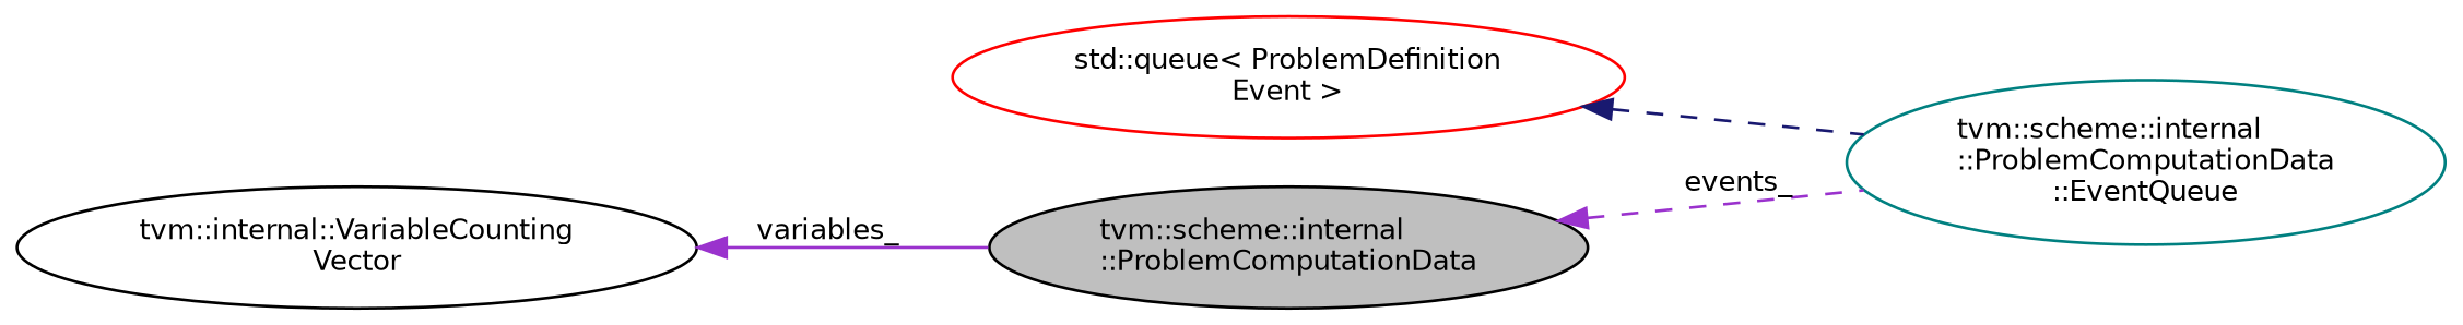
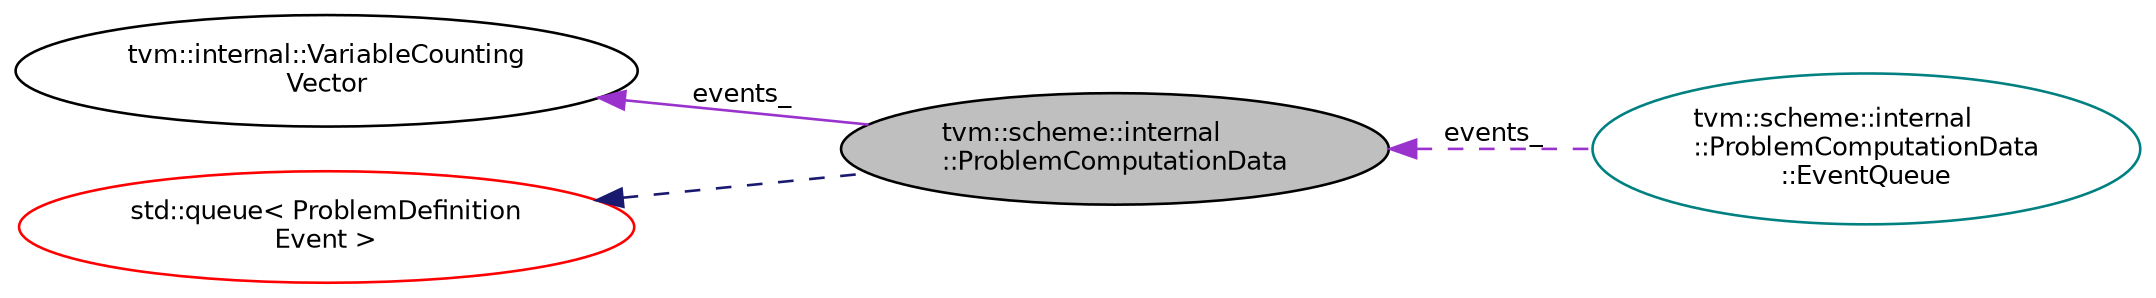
  digraph {
    rankdir=LR
    node [color=black fillcolor=white fontname=Helvetica fontsize=10 shape=ellipse style=filled]
    edge [color=darkorchid3 dir=back fontname=Helvetica fontsize=10 labelfontname=Helvetica labelfontsize=10 style=dashed]
    n1 [fillcolor=grey75 fontcolor=black height=0.2 label="tvm::scheme::internal\l::ProblemComputationData" width=0.4]
    n2 [color=teal height=0.2 label="tvm::scheme::internal\l::ProblemComputationData\l::EventQueue" width=0.4]
    n3 [height=0.2 label="tvm::internal::VariableCounting\lVector" width=0.4]
    n4 [color=red height=0.2 label="std::queue\< ProblemDefinition\lEvent \>" width=0.4]
    n1 -> n2 [label=" events_"]
-   n3 -> n1 [label=" variables_" style=solid]
-   n4 -> n2 [color=midnightblue]
+   n3 -> n1 [label=" events_" style=solid]
+   n4 -> n1 [color=midnightblue]
  }
